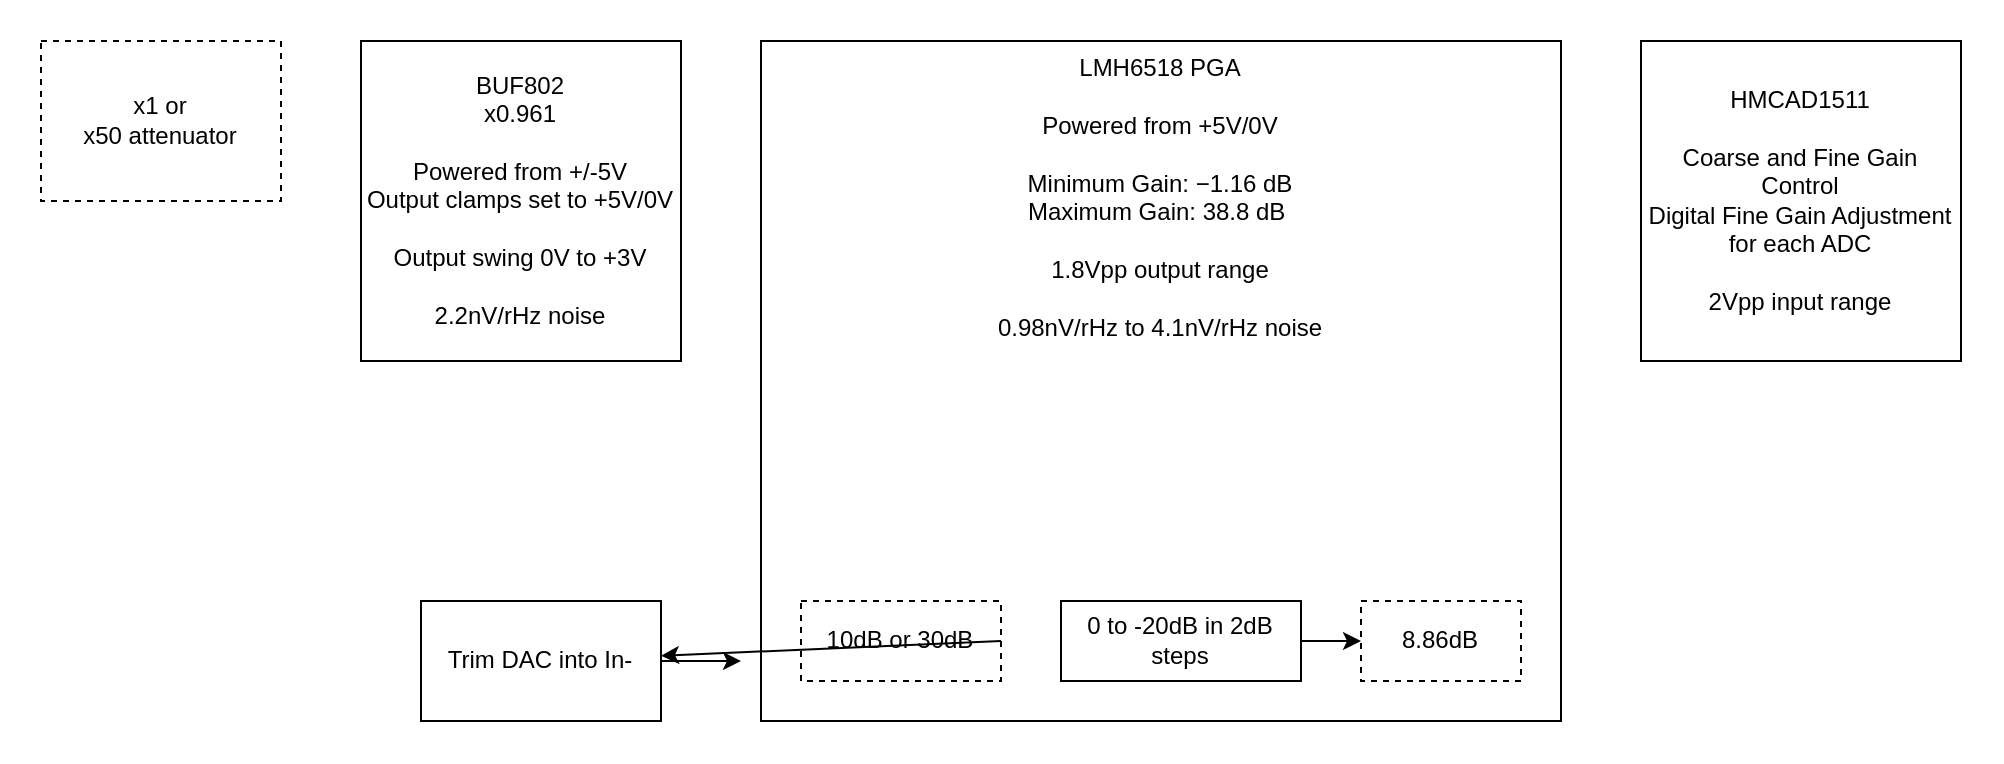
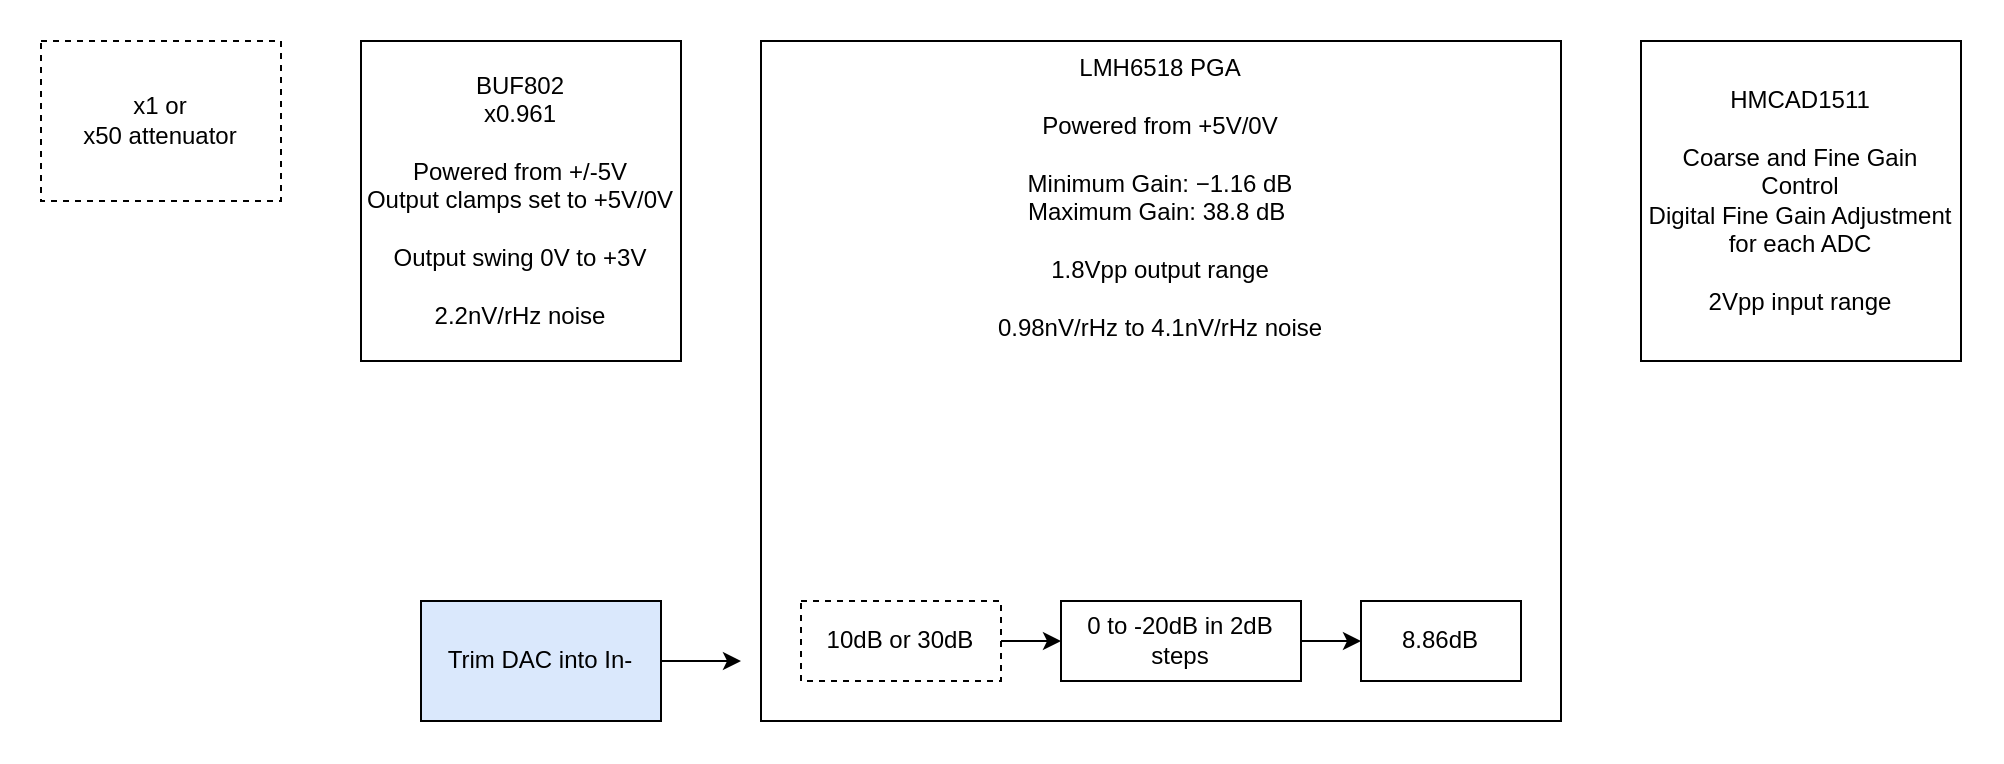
  <mxCell id="0" />
  <mxCell id="1" parent="0" />
  <mxCell id="2" value="x1 or &lt;br&gt;x50 attenuator" style="rounded=0;whiteSpace=wrap;html=1;dashed=1;" parent="1" vertex="1"><mxGeometry x="20" y="20" width="120" height="80" as="geometry" /></mxCell>
  <mxCell id="3" value="BUF802&lt;br&gt;x0.961 &lt;br&gt;&lt;br&gt;Powered from +/-5V&lt;br&gt;Output clamps set to +5V/0V&lt;br&gt;&lt;br&gt;Output swing 0V to +3V&lt;br&gt;&lt;br&gt;2.2nV/rHz noise" style="rounded=0;whiteSpace=wrap;html=1;" parent="1" vertex="1"><mxGeometry x="180" y="20" width="160" height="160" as="geometry" /></mxCell>
  <mxCell id="4" value="LMH6518 PGA&lt;br&gt;&lt;br&gt;Powered from +5V/0V&lt;br&gt;&lt;br&gt;Minimum Gain: −1.16 dB&lt;br&gt;Maximum Gain: 38.8 dB&amp;nbsp;&lt;br&gt;&lt;br&gt;1.8Vpp output range&lt;br&gt;&lt;br&gt;0.98nV/rHz to 4.1nV/rHz noise" style="rounded=0;whiteSpace=wrap;html=1;align=center;verticalAlign=top;" parent="1" vertex="1"><mxGeometry x="380" y="20" width="400" height="340" as="geometry" /></mxCell>
  <mxCell id="5" value="HMCAD1511&lt;br&gt;&lt;br&gt;Coarse and Fine Gain Control&lt;br&gt;Digital Fine Gain Adjustment for each ADC&lt;br&gt;&lt;br&gt;2Vpp input range" style="rounded=0;whiteSpace=wrap;html=1;" parent="1" vertex="1"><mxGeometry x="820" y="20" width="160" height="160" as="geometry" /></mxCell>
  <mxCell id="6" value="10dB or 30dB" style="rounded=0;whiteSpace=wrap;html=1;dashed=1;" parent="1" vertex="1"><mxGeometry x="400" y="300" width="100" height="40" as="geometry" /></mxCell>
  <mxCell id="7" value="0 to -20dB in 2dB steps" style="rounded=0;whiteSpace=wrap;html=1;" parent="1" vertex="1"><mxGeometry x="530" y="300" width="120" height="40" as="geometry" /></mxCell>
- <mxCell id="8" value="8.86dB" style="rounded=0;whiteSpace=wrap;html=1;dashed=1;" parent="1" vertex="1"><mxGeometry x="680" y="300" width="80" height="40" as="geometry" /></mxCell>
- <mxCell id="9" value="" style="endArrow=classic;html=1;rounded=0;exitX=1;exitY=0.5;exitDx=0;exitDy=0;" parent="1" source="6" target="11" edge="1"><mxGeometry width="50" height="50" relative="1" as="geometry"><mxPoint x="530" y="330" as="sourcePoint" /><mxPoint x="580" y="280" as="targetPoint" /></mxGeometry></mxCell>
+ <mxCell id="8" value="8.86dB" style="rounded=0;whiteSpace=wrap;html=1;" parent="1" vertex="1"><mxGeometry x="680" y="300" width="80" height="40" as="geometry" /></mxCell>
+ <mxCell id="9" value="" style="endArrow=classic;html=1;rounded=0;exitX=1;exitY=0.5;exitDx=0;exitDy=0;" parent="1" source="6" target="7" edge="1"><mxGeometry width="50" height="50" relative="1" as="geometry"><mxPoint x="530" y="330" as="sourcePoint" /><mxPoint x="580" y="280" as="targetPoint" /></mxGeometry></mxCell>
  <mxCell id="10" value="" style="endArrow=classic;html=1;rounded=0;entryX=0;entryY=0.5;entryDx=0;entryDy=0;" parent="1" target="8" edge="1"><mxGeometry width="50" height="50" relative="1" as="geometry"><mxPoint x="650" y="320" as="sourcePoint" /><mxPoint x="580" y="280" as="targetPoint" /></mxGeometry></mxCell>
- <mxCell id="11" value="Trim DAC into In-" style="rounded=0;whiteSpace=wrap;html=1;" parent="1" vertex="1"><mxGeometry x="210" y="300" width="120" height="60" as="geometry" /></mxCell>
+ <mxCell id="11" value="Trim DAC into In-" style="rounded=0;whiteSpace=wrap;html=1;fillColor=#dae8fc;" parent="1" vertex="1"><mxGeometry x="210" y="300" width="120" height="60" as="geometry" /></mxCell>
  <mxCell id="12" value="" style="endArrow=classic;html=1;rounded=0;exitX=1;exitY=0.5;exitDx=0;exitDy=0;" parent="1" source="11" edge="1"><mxGeometry width="50" height="50" relative="1" as="geometry"><mxPoint x="530" y="330" as="sourcePoint" /><mxPoint x="370" y="330" as="targetPoint" /></mxGeometry></mxCell>
